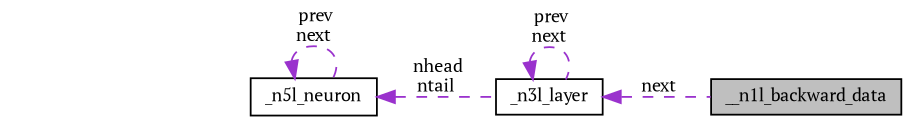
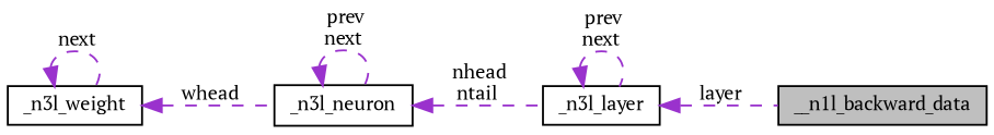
  digraph {
    fontname="PT Serif"
    rankdir=LR
    node [color=black fillcolor=white fontname="PT Serif" fontsize=10 shape=record style=filled]
    edge [color=darkorchid3 dir=back fontname="PT Serif" fontsize=10 labelfontname=Helvetica labelfontsize=10 style=dashed]
    n1 [fillcolor=grey75 fontcolor=black height=0.2 label=__n1l_backward_data width=0.4]
    n2 [height=0.2 label=_n3l_layer width=0.4]
-   n3 [height=0.2 label=_n5l_neuron width=0.4]
-   n2 -> n1 [label=" next"]
+   n3 [height=0.2 label=_n3l_neuron width=0.4]
+   n4 [height=0.2 label=_n3l_weight width=0.4]
+   n2 -> n1 [label=" layer"]
    n2 -> n2 [label=" prev\nnext"]
    n3 -> n2 [label=" nhead\nntail"]
    n3 -> n3 [label=" prev\nnext"]
+   n4 -> n3 [label=" whead"]
+   n4 -> n4 [label=" next"]
  }
